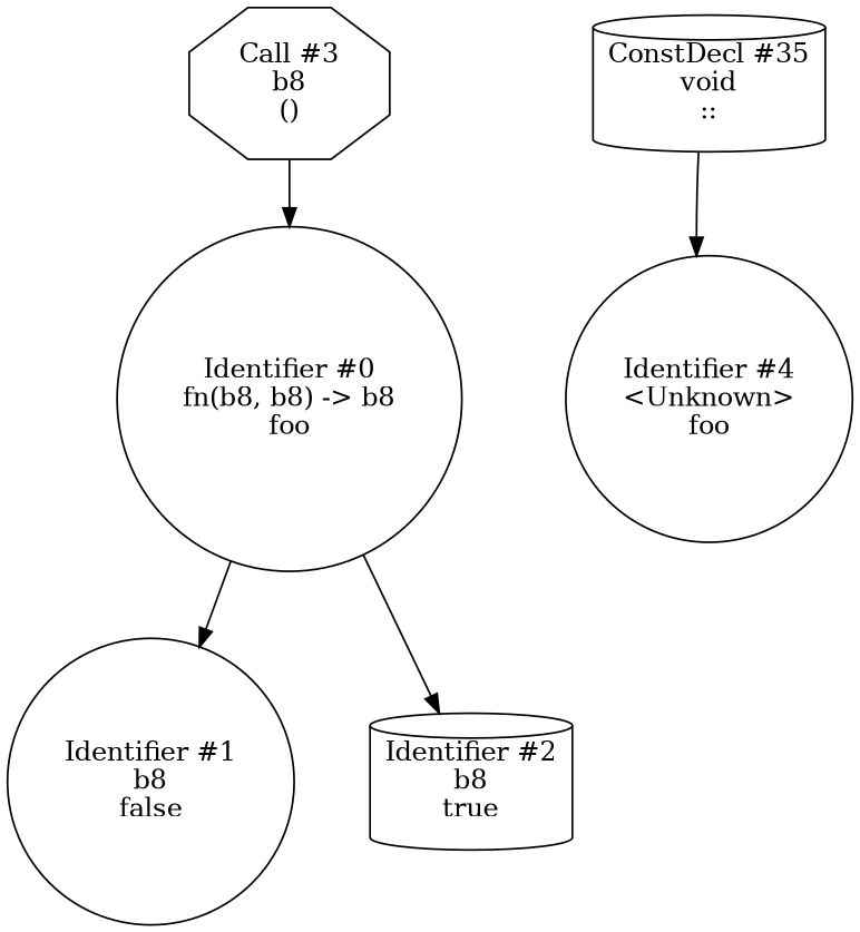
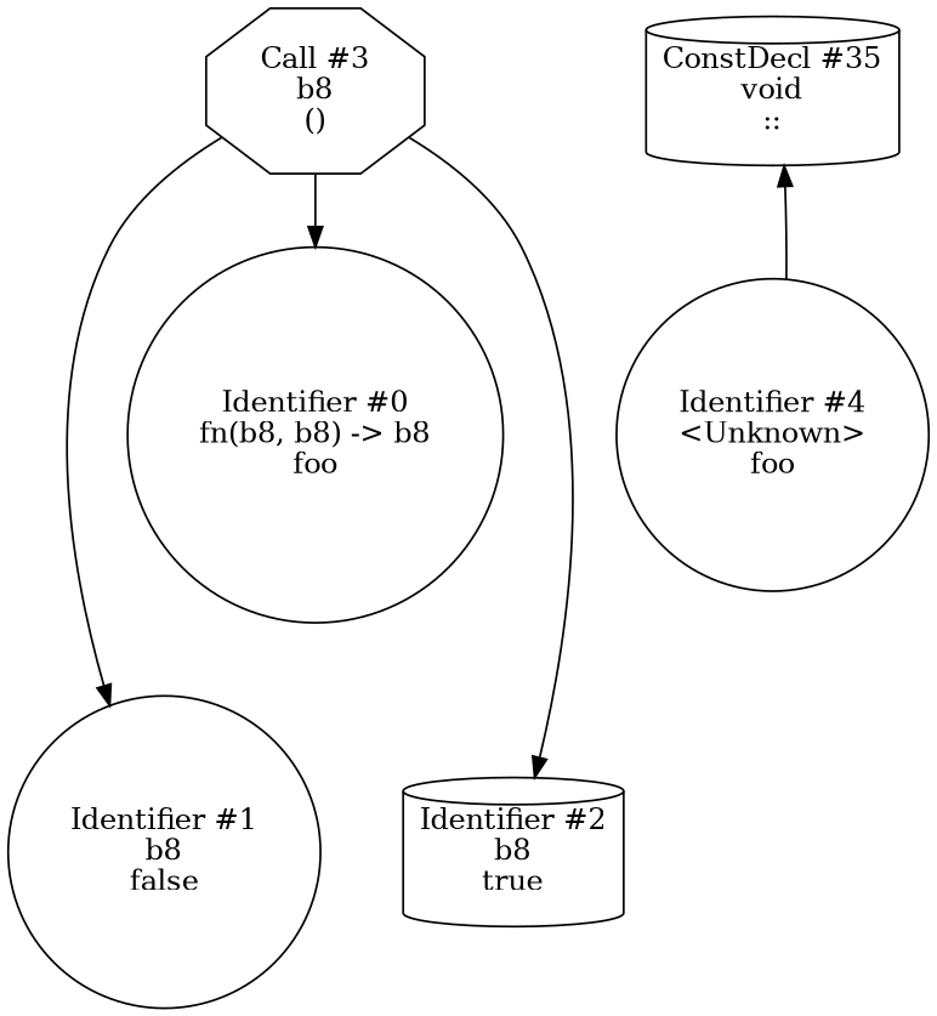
  digraph {
    node [shape=circle]
    "Call #3\nb8\n()" [shape=octagon]
    "Identifier #0\nfn(b8, b8) -> b8\nfoo"
    "Identifier #1\nb8\nfalse"
    "Identifier #2\nb8\ntrue" [shape=cylinder]
    "ConstDecl #35\nvoid\n::" [shape=cylinder]
    "Identifier #4\n<Unknown>\nfoo"
    "Call #3\nb8\n()" -> "Identifier #0\nfn(b8, b8) -> b8\nfoo"
-   "Identifier #0\nfn(b8, b8) -> b8\nfoo" -> "Identifier #1\nb8\nfalse"
-   "Identifier #0\nfn(b8, b8) -> b8\nfoo" -> "Identifier #2\nb8\ntrue"
-   "ConstDecl #35\nvoid\n::" -> "Identifier #4\n<Unknown>\nfoo"
+   "Call #3\nb8\n()" -> "Identifier #1\nb8\nfalse"
+   "Call #3\nb8\n()" -> "Identifier #2\nb8\ntrue"
+   "Identifier #4\n<Unknown>\nfoo" -> "ConstDecl #35\nvoid\n::"
  }
